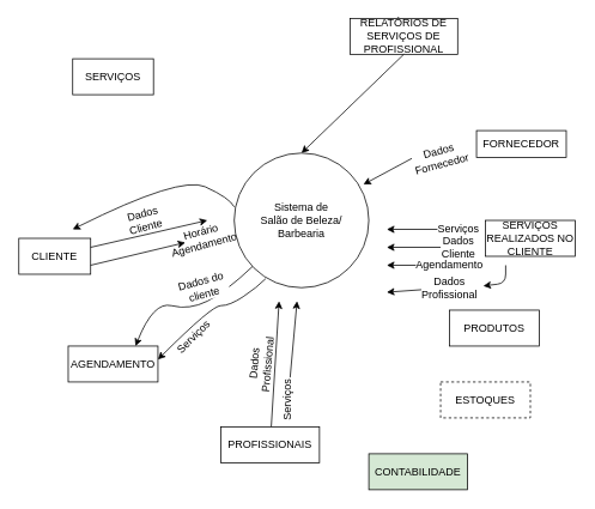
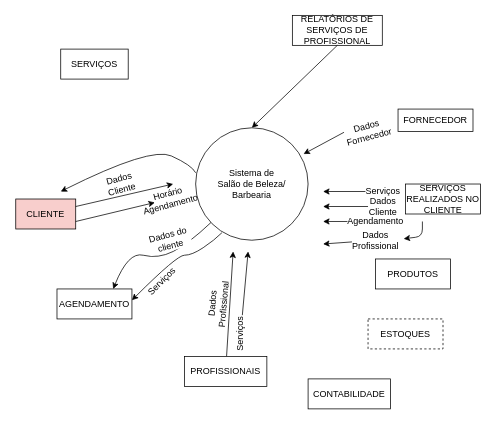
  <mxCell id="0" />
  <mxCell id="1" parent="0" />
- <mxCell id="2" value="CLIENTE" style="rounded=0;whiteSpace=wrap;html=1;" vertex="1" parent="1"><mxGeometry x="20" y="265" width="80" height="40" as="geometry" /></mxCell>
+ <mxCell id="2" value="CLIENTE" style="rounded=0;whiteSpace=wrap;html=1;fillColor=#f8cecc;" vertex="1" parent="1"><mxGeometry x="20" y="265" width="80" height="40" as="geometry" /></mxCell>
  <mxCell id="3" value="FORNECEDOR" style="rounded=0;whiteSpace=wrap;html=1;" vertex="1" parent="1"><mxGeometry x="530" y="145" width="100" height="30" as="geometry" /></mxCell>
  <mxCell id="4" value="PRODUTOS" style="rounded=0;whiteSpace=wrap;html=1;" vertex="1" parent="1"><mxGeometry x="500" y="345" width="100" height="40" as="geometry" /></mxCell>
  <mxCell id="5" value="SERVIÇOS" style="rounded=0;whiteSpace=wrap;html=1;" vertex="1" parent="1"><mxGeometry x="80" y="65" width="90" height="40" as="geometry" /></mxCell>
  <mxCell id="6" value="AGENDAMENTO" style="rounded=0;whiteSpace=wrap;html=1;" vertex="1" parent="1"><mxGeometry x="75" y="385" width="100" height="40" as="geometry" /></mxCell>
  <mxCell id="7" value="ESTOQUES" style="rounded=0;whiteSpace=wrap;html=1;dashed=1;" vertex="1" parent="1"><mxGeometry x="490" y="425" width="100" height="40" as="geometry" /></mxCell>
  <mxCell id="8" value="SERVIÇOS REALIZADOS NO CLIENTE" style="rounded=0;whiteSpace=wrap;html=1;" vertex="1" parent="1"><mxGeometry x="540" y="245" width="100" height="40" as="geometry" /></mxCell>
- <mxCell id="9" value="CONTABILIDADE" style="rounded=0;whiteSpace=wrap;html=1;fillColor=#d5e8d4;" vertex="1" parent="1"><mxGeometry x="410" y="505" width="110" height="40" as="geometry" /></mxCell>
+ <mxCell id="9" value="CONTABILIDADE" style="rounded=0;whiteSpace=wrap;html=1;" vertex="1" parent="1"><mxGeometry x="410" y="505" width="110" height="40" as="geometry" /></mxCell>
  <mxCell id="10" value="RELATÓRIOS DE SERVIÇOS DE PROFISSIONAL" style="rounded=0;whiteSpace=wrap;html=1;" vertex="1" parent="1"><mxGeometry x="389" y="20" width="120" height="40" as="geometry" /></mxCell>
  <mxCell id="11" value="" style="endArrow=classic;html=1;" edge="1" parent="1"><mxGeometry width="50" height="50" relative="1" as="geometry"><mxPoint x="100" y="275" as="sourcePoint" /><mxPoint x="230" y="245" as="targetPoint" /></mxGeometry></mxCell>
  <mxCell id="12" value="Dados Cliente" style="text;html=1;strokeColor=none;fillColor=none;align=center;verticalAlign=middle;whiteSpace=wrap;rounded=0;rotation=-15;" vertex="1" parent="1"><mxGeometry x="140" y="235" width="40" height="20" as="geometry" /></mxCell>
  <mxCell id="13" value="" style="endArrow=classic;html=1;exitX=0.5;exitY=1;exitDx=0;exitDy=0;entryX=0.5;entryY=0;entryDx=0;entryDy=0;" edge="1" parent="1" source="10" target="35"><mxGeometry width="50" height="50" relative="1" as="geometry"><mxPoint x="295" y="235" as="sourcePoint" /><mxPoint x="320" y="175" as="targetPoint" /></mxGeometry></mxCell>
  <mxCell id="14" value="Horário Agendamento" style="text;html=1;strokeColor=none;fillColor=none;align=center;verticalAlign=middle;whiteSpace=wrap;rounded=0;rotation=-15;" vertex="1" parent="1"><mxGeometry x="205" y="255" width="40" height="20" as="geometry" /></mxCell>
  <mxCell id="15" value="" style="endArrow=classic;html=1;exitX=1;exitY=0.75;exitDx=0;exitDy=0;" edge="1" parent="1" source="2" target="14"><mxGeometry width="50" height="50" relative="1" as="geometry"><mxPoint x="100" y="295" as="sourcePoint" /><mxPoint x="250" y="265" as="targetPoint" /></mxGeometry></mxCell>
  <mxCell id="16" value="" style="endArrow=classic;html=1;entryX=0.96;entryY=0.233;entryDx=0;entryDy=0;entryPerimeter=0;exitX=0;exitY=0;exitDx=0;exitDy=0;" edge="1" parent="1" source="27" target="35"><mxGeometry width="50" height="50" relative="1" as="geometry"><mxPoint x="500" y="200" as="sourcePoint" /><mxPoint x="420" y="170" as="targetPoint" /></mxGeometry></mxCell>
  <mxCell id="17" value="" style="endArrow=classic;html=1;" edge="1" parent="1" source="18"><mxGeometry width="50" height="50" relative="1" as="geometry"><mxPoint x="270" y="495" as="sourcePoint" /><mxPoint x="310" y="335" as="targetPoint" /></mxGeometry></mxCell>
  <mxCell id="18" value="PROFISSIONAIS" style="rounded=0;whiteSpace=wrap;html=1;" vertex="1" parent="1"><mxGeometry x="245" y="475" width="110" height="40" as="geometry" /></mxCell>
  <mxCell id="19" value="Dados&lt;br&gt;Profissional" style="text;html=1;strokeColor=none;fillColor=none;align=center;verticalAlign=middle;whiteSpace=wrap;rounded=0;rotation=-85;" vertex="1" parent="1"><mxGeometry x="270" y="395" width="40" height="20" as="geometry" /></mxCell>
  <mxCell id="20" value="" style="endArrow=classic;html=1;exitX=0;exitY=0.5;exitDx=0;exitDy=0;" edge="1" parent="1" source="23"><mxGeometry width="50" height="50" relative="1" as="geometry"><mxPoint x="480" y="255" as="sourcePoint" /><mxPoint x="430" y="255" as="targetPoint" /></mxGeometry></mxCell>
  <mxCell id="21" value="" style="endArrow=classic;html=1;" edge="1" parent="1" source="24"><mxGeometry width="50" height="50" relative="1" as="geometry"><mxPoint x="520" y="275" as="sourcePoint" /><mxPoint x="430" y="275" as="targetPoint" /></mxGeometry></mxCell>
  <mxCell id="22" value="" style="endArrow=classic;html=1;" edge="1" parent="1" source="25"><mxGeometry width="50" height="50" relative="1" as="geometry"><mxPoint x="530" y="295" as="sourcePoint" /><mxPoint x="430" y="295" as="targetPoint" /></mxGeometry></mxCell>
  <mxCell id="23" value="Serviços" style="text;html=1;align=center;verticalAlign=middle;whiteSpace=wrap;rounded=0;rotation=0;labelBackgroundColor=#FFFFFF;" vertex="1" parent="1"><mxGeometry x="490" y="245" width="40" height="20" as="geometry" /></mxCell>
  <mxCell id="24" value="Dados Cliente" style="text;strokeColor=none;fillColor=none;align=center;verticalAlign=middle;rounded=0;labelBackgroundColor=#FFFFFF;whiteSpace=wrap;labelBorderColor=none;horizontal=1;" vertex="1" parent="1"><mxGeometry x="490" y="265" width="40" height="20" as="geometry" /></mxCell>
  <mxCell id="25" value="Agendamento" style="text;html=1;strokeColor=none;fillColor=none;align=center;verticalAlign=middle;whiteSpace=wrap;rounded=0;labelBackgroundColor=#ffffff;" vertex="1" parent="1"><mxGeometry x="480" y="285" width="40" height="20" as="geometry" /></mxCell>
  <mxCell id="26" style="edgeStyle=orthogonalEdgeStyle;rounded=0;orthogonalLoop=1;jettySize=auto;html=1;exitX=0.5;exitY=1;exitDx=0;exitDy=0;fontColor=#000000;" edge="1" parent="1" source="25" target="25"><mxGeometry relative="1" as="geometry" /></mxCell>
  <mxCell id="27" value="Dados Fornecedor" style="text;strokeColor=none;fillColor=none;align=center;verticalAlign=middle;rounded=0;rotation=-15;labelBackgroundColor=#ffffff;whiteSpace=wrap;html=1;" vertex="1" parent="1"><mxGeometry x="470" y="165" width="40" height="20" as="geometry" /></mxCell>
  <mxCell id="28" value="" style="endArrow=classic;html=1;fontColor=#000000;" edge="1" parent="1" source="29"><mxGeometry width="50" height="50" relative="1" as="geometry"><mxPoint x="310" y="465" as="sourcePoint" /><mxPoint x="330" y="335" as="targetPoint" /></mxGeometry></mxCell>
  <mxCell id="29" value="Serviços" style="text;html=1;strokeColor=none;fillColor=none;align=center;verticalAlign=middle;whiteSpace=wrap;rounded=0;labelBackgroundColor=#ffffff;fontColor=#000000;rotation=-90;" vertex="1" parent="1"><mxGeometry x="295" y="435" width="50" height="20" as="geometry" /></mxCell>
  <mxCell id="30" value="" style="endArrow=classic;html=1;fontColor=#000000;" edge="1" parent="1" source="35"><mxGeometry width="50" height="50" relative="1" as="geometry"><mxPoint x="310" y="255" as="sourcePoint" /><mxPoint x="360" y="205" as="targetPoint" /></mxGeometry></mxCell>
  <mxCell id="31" value="" style="endArrow=classic;html=1;fontColor=#000000;" edge="1" parent="1" source="32"><mxGeometry width="50" height="50" relative="1" as="geometry"><mxPoint x="555" y="295" as="sourcePoint" /><mxPoint x="430" y="325" as="targetPoint" /><Array as="points" /></mxGeometry></mxCell>
  <mxCell id="32" value="Dados Profissional" style="text;html=1;strokeColor=none;fillColor=none;align=center;verticalAlign=middle;whiteSpace=wrap;rounded=0;labelBackgroundColor=#ffffff;fontColor=#000000;" vertex="1" parent="1"><mxGeometry x="480" y="310" width="40" height="20" as="geometry" /></mxCell>
  <mxCell id="33" value="" style="endArrow=classic;html=1;fontColor=#000000;verticalAlign=middle;horizontal=1;" edge="1" parent="1"><mxGeometry width="50" height="50" relative="1" as="geometry"><mxPoint x="562.5" y="295" as="sourcePoint" /><mxPoint x="537.5" y="318" as="targetPoint" /><Array as="points"><mxPoint x="562.5" y="315" /></Array></mxGeometry></mxCell>
  <mxCell id="34" value="" style="curved=1;endArrow=classic;html=1;fontColor=#000000;" edge="1" parent="1" source="35"><mxGeometry width="50" height="50" relative="1" as="geometry"><mxPoint x="310" y="355" as="sourcePoint" /><mxPoint x="360" y="305" as="targetPoint" /><Array as="points"><mxPoint x="310" y="305" /></Array></mxGeometry></mxCell>
  <mxCell id="35" value="Sistema de&lt;br&gt;Salão de Beleza/&lt;br&gt;Barbearia" style="ellipse;whiteSpace=wrap;html=1;aspect=fixed;" vertex="1" parent="1"><mxGeometry x="260" y="170" width="150" height="150" as="geometry" /></mxCell>
  <mxCell id="36" value="" style="curved=1;endArrow=classic;html=1;fontColor=#000000;entryX=0.75;entryY=0;entryDx=0;entryDy=0;" edge="1" parent="1" source="35" target="6"><mxGeometry width="50" height="50" relative="1" as="geometry"><mxPoint x="170" y="385" as="sourcePoint" /><mxPoint x="140" y="375" as="targetPoint" /><Array as="points"><mxPoint x="250" y="325" /><mxPoint x="210" y="345" /><mxPoint x="170" y="335" /></Array></mxGeometry></mxCell>
  <mxCell id="37" value="Dados do cliente" style="text;html=1;strokeColor=none;fillColor=none;align=center;verticalAlign=middle;whiteSpace=wrap;rounded=0;labelBackgroundColor=#ffffff;fontColor=#000000;rotation=-15;" vertex="1" parent="1"><mxGeometry x="195" y="310" width="60" height="20" as="geometry" /></mxCell>
  <mxCell id="38" value="" style="curved=1;endArrow=classic;html=1;fontColor=#000000;" edge="1" parent="1"><mxGeometry width="50" height="50" relative="1" as="geometry"><mxPoint x="295" y="310" as="sourcePoint" /><mxPoint x="175" y="400" as="targetPoint" /><Array as="points"><mxPoint x="285" y="320" /><mxPoint x="255" y="340" /><mxPoint x="235" y="340" /></Array></mxGeometry></mxCell>
  <mxCell id="39" value="Serviços" style="text;html=1;strokeColor=none;fillColor=none;align=center;verticalAlign=middle;whiteSpace=wrap;rounded=0;labelBackgroundColor=#ffffff;fontColor=#000000;rotation=-45;" vertex="1" parent="1"><mxGeometry x="195" y="365" width="40" height="20" as="geometry" /></mxCell>
  <mxCell id="40" value="" style="curved=1;endArrow=classic;html=1;fontColor=#000000;" edge="1" parent="1"><mxGeometry width="50" height="50" relative="1" as="geometry"><mxPoint x="260" y="230" as="sourcePoint" /><mxPoint x="80" y="255" as="targetPoint" /><Array as="points"><mxPoint x="255" y="220" /><mxPoint x="200" y="195" /></Array></mxGeometry></mxCell>
